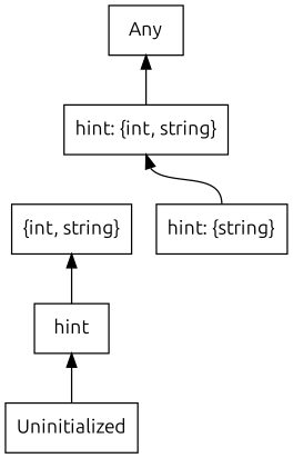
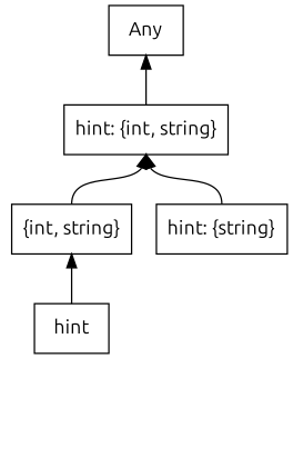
  digraph {
    fontname=Ubuntu
    rankdir=BT
    node [fontname=Ubuntu shape=box]
    edge [fontname=Ubuntu headport=s tailport=n]
-   n1 [label=Uninitialized]
    n2 [label=hint]
    n3 [label="{int, string}"]
    n4 [label="hint: {int, string}"]
    n5 [label=Any]
    n6 [label="hint: {string}"]
-   n1 -> n2
    n2 -> n3
+   n3 -> n4
    n4 -> n5
    n6 -> n4
  }
